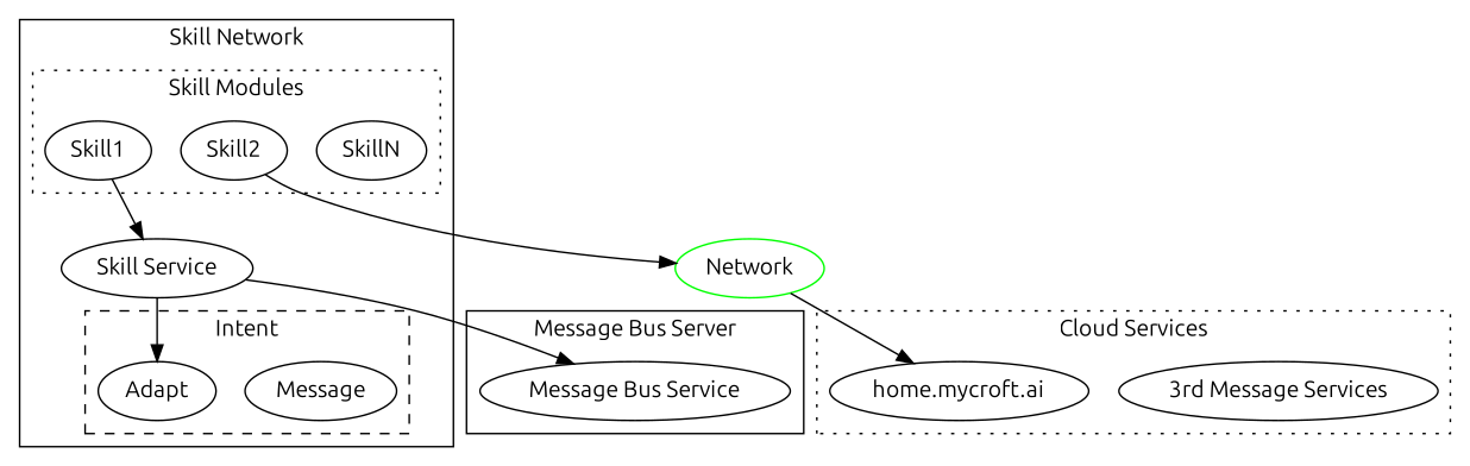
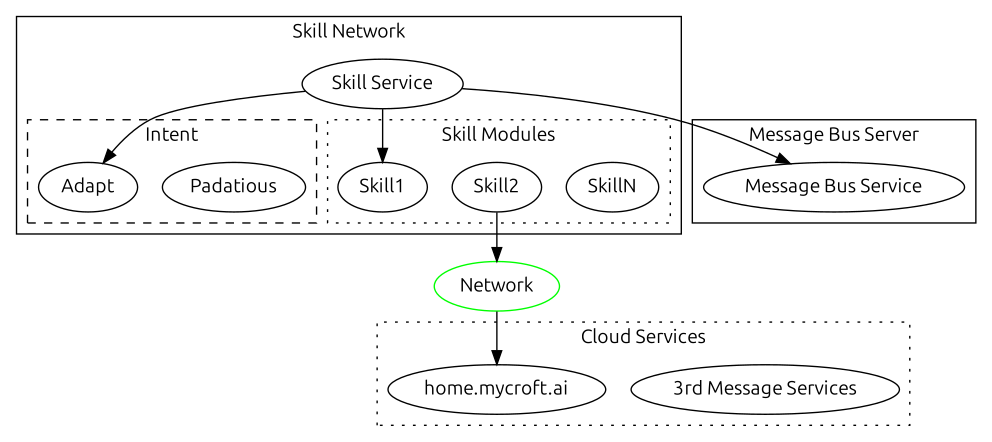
  digraph {
    compound=true
    fontname=Ubuntu
    node [fontname=Ubuntu]
    edge [fontname=Ubuntu]
-   Padatious [label=Message]
+   Padatious
    Adapt
    SkillN
    Skill2
    Skill1
    n6 [label="Skill Service"]
    n7 [label="Message Bus Service"]
    n8 [label="3rd Message Services"]
    n9 [label="home.mycroft.ai"]
    Network [color=green]
    subgraph cluster_1 {
      label="Skill Network"
      n6
      subgraph cluster_2 {
        label=Intent
        style=dashed
        Padatious
        Adapt
      }
      subgraph cluster_3 {
        label="Skill Modules"
        style=dotted
        SkillN
        Skill2
        Skill1
      }
    }
    subgraph cluster_4 {
      label="Message Bus Server"
      n7
    }
    subgraph cluster_5 {
      label="Cloud Services"
      style=dotted
      n8
      n9
    }
    Skill2 -> Network
    n6 -> Adapt
-   Skill1 -> n6
+   n6 -> Skill1
    n6 -> n7
    Network -> n9
  }
